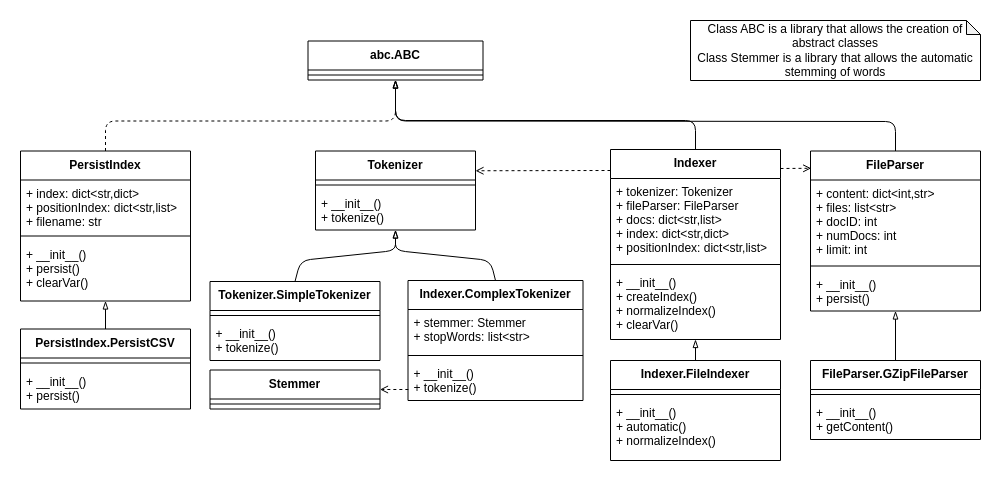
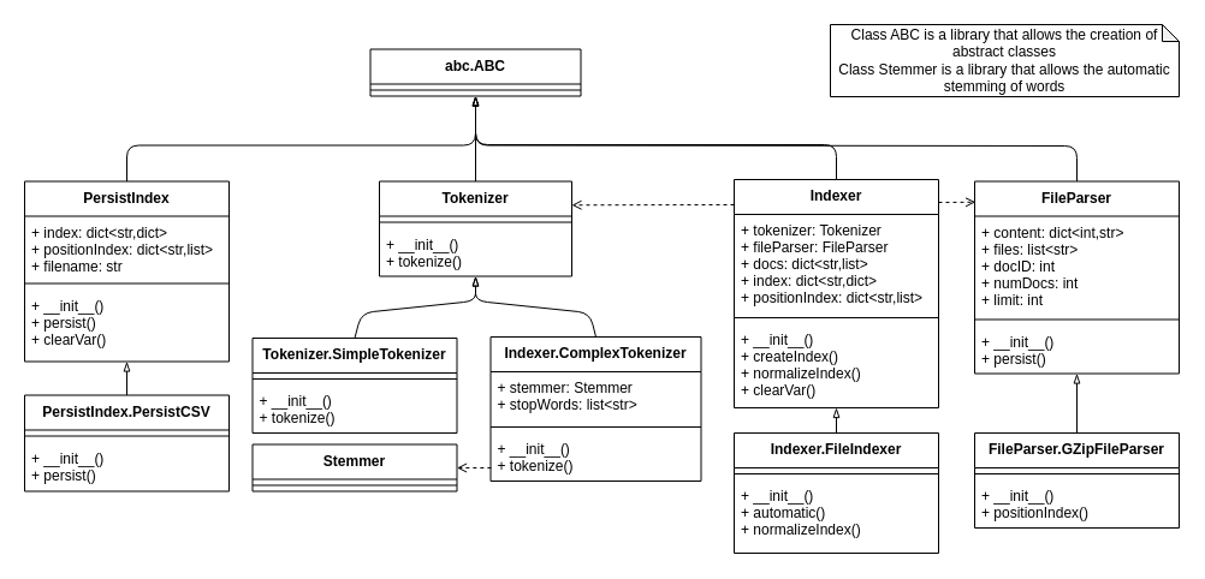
  <mxCell id="0" />
  <mxCell id="1" parent="0" />
  <mxCell id="2" value="Tokenizer" style="swimlane;fontStyle=1;align=center;verticalAlign=top;childLayout=stackLayout;horizontal=1;startSize=29;horizontalStack=0;resizeParent=1;resizeParentMax=0;resizeLast=0;collapsible=1;marginBottom=0;" parent="1" vertex="1"><mxGeometry x="315" y="150.5" width="160" height="79" as="geometry" /></mxCell>
  <mxCell id="3" value="" style="line;strokeWidth=1;fillColor=none;align=left;verticalAlign=middle;spacingTop=-1;spacingLeft=3;spacingRight=3;rotatable=0;labelPosition=right;points=[];portConstraint=eastwest;" parent="2" vertex="1"><mxGeometry y="29" width="160" height="10" as="geometry" /></mxCell>
  <mxCell id="4" value="+ __init__()&#10;+ tokenize()&#10;" style="text;strokeColor=none;fillColor=none;align=left;verticalAlign=top;spacingLeft=4;spacingRight=4;overflow=hidden;rotatable=0;points=[[0,0.5],[1,0.5]];portConstraint=eastwest;" parent="2" vertex="1"><mxGeometry y="39" width="160" height="40" as="geometry" /></mxCell>
  <mxCell id="5" value="Indexer.ComplexTokenizer" style="swimlane;fontStyle=1;align=center;verticalAlign=top;childLayout=stackLayout;horizontal=1;startSize=29;horizontalStack=0;resizeParent=1;resizeParentMax=0;resizeLast=0;collapsible=1;marginBottom=0;" parent="1" vertex="1"><mxGeometry x="407.5" y="280" width="175" height="120" as="geometry" /></mxCell>
  <mxCell id="6" value="+ stemmer: Stemmer&#10;+ stopWords: list&lt;str&gt;&#10;" style="text;strokeColor=none;fillColor=none;align=left;verticalAlign=top;spacingLeft=4;spacingRight=4;overflow=hidden;rotatable=0;points=[[0,0.5],[1,0.5]];portConstraint=eastwest;" parent="5" vertex="1"><mxGeometry y="29" width="175" height="41" as="geometry" /></mxCell>
  <mxCell id="7" value="" style="line;strokeWidth=1;fillColor=none;align=left;verticalAlign=middle;spacingTop=-1;spacingLeft=3;spacingRight=3;rotatable=0;labelPosition=right;points=[];portConstraint=eastwest;" parent="5" vertex="1"><mxGeometry y="70" width="175" height="10" as="geometry" /></mxCell>
  <mxCell id="8" value="+ __init__()&#10;+ tokenize()&#10;" style="text;strokeColor=none;fillColor=none;align=left;verticalAlign=top;spacingLeft=4;spacingRight=4;overflow=hidden;rotatable=0;points=[[0,0.5],[1,0.5]];portConstraint=eastwest;" parent="5" vertex="1"><mxGeometry y="80" width="175" height="40" as="geometry" /></mxCell>
  <mxCell id="9" value="Stemmer" style="swimlane;fontStyle=1;align=center;verticalAlign=top;childLayout=stackLayout;horizontal=1;startSize=29;horizontalStack=0;resizeParent=1;resizeParentMax=0;resizeLast=0;collapsible=1;marginBottom=0;" parent="1" vertex="1"><mxGeometry x="209.5" y="369.5" width="170" height="39" as="geometry" /></mxCell>
  <mxCell id="10" value="" style="line;strokeWidth=1;fillColor=none;align=left;verticalAlign=middle;spacingTop=-1;spacingLeft=3;spacingRight=3;rotatable=0;labelPosition=right;points=[];portConstraint=eastwest;" parent="9" vertex="1"><mxGeometry y="29" width="170" height="10" as="geometry" /></mxCell>
  <mxCell id="11" value="Tokenizer.SimpleTokenizer" style="swimlane;fontStyle=1;align=center;verticalAlign=top;childLayout=stackLayout;horizontal=1;startSize=29;horizontalStack=0;resizeParent=1;resizeParentMax=0;resizeLast=0;collapsible=1;marginBottom=0;" parent="1" vertex="1"><mxGeometry x="209.5" y="281" width="170" height="79" as="geometry" /></mxCell>
  <mxCell id="12" value="" style="line;strokeWidth=1;fillColor=none;align=left;verticalAlign=middle;spacingTop=-1;spacingLeft=3;spacingRight=3;rotatable=0;labelPosition=right;points=[];portConstraint=eastwest;" parent="11" vertex="1"><mxGeometry y="29" width="170" height="10" as="geometry" /></mxCell>
  <mxCell id="13" value="+ __init__()&#10;+ tokenize()&#10;" style="text;strokeColor=none;fillColor=none;align=left;verticalAlign=top;spacingLeft=4;spacingRight=4;overflow=hidden;rotatable=0;points=[[0,0.5],[1,0.5]];portConstraint=eastwest;" parent="11" vertex="1"><mxGeometry y="39" width="170" height="40" as="geometry" /></mxCell>
  <mxCell id="14" value="" style="endArrow=blockThin;html=1;exitX=0.5;exitY=0;exitDx=0;exitDy=0;endFill=0;" parent="1" source="11" target="4" edge="1"><mxGeometry width="50" height="50" relative="1" as="geometry"><mxPoint x="400" y="350.5" as="sourcePoint" /><mxPoint x="140" y="390.5" as="targetPoint" /><Array as="points"><mxPoint x="300" y="260" /><mxPoint x="395" y="250" /></Array></mxGeometry></mxCell>
  <mxCell id="15" value="" style="endArrow=blockThin;html=1;exitX=0.5;exitY=0;exitDx=0;exitDy=0;endFill=0;" parent="1" source="5" target="4" edge="1"><mxGeometry width="50" height="50" relative="1" as="geometry"><mxPoint x="285" y="355.5" as="sourcePoint" /><mxPoint x="400" y="270.5" as="targetPoint" /><Array as="points"><mxPoint x="490" y="260" /><mxPoint x="395" y="250" /></Array></mxGeometry></mxCell>
  <mxCell id="16" value="" style="endArrow=open;html=1;exitX=0.002;exitY=0.725;exitDx=0;exitDy=0;endFill=0;dashed=1;exitPerimeter=0;" parent="1" source="8" target="9" edge="1"><mxGeometry width="50" height="50" relative="1" as="geometry"><mxPoint x="525" y="291.5" as="sourcePoint" /><mxPoint x="402.5" y="249.5" as="targetPoint" /><Array as="points" /></mxGeometry></mxCell>
  <mxCell id="17" value="abc.ABC" style="swimlane;fontStyle=1;align=center;verticalAlign=top;childLayout=stackLayout;horizontal=1;startSize=29;horizontalStack=0;resizeParent=1;resizeParentMax=0;resizeLast=0;collapsible=1;marginBottom=0;" parent="1" vertex="1"><mxGeometry x="307.5" y="40.5" width="175" height="39" as="geometry" /></mxCell>
  <mxCell id="18" value="" style="line;strokeWidth=1;fillColor=none;align=left;verticalAlign=middle;spacingTop=-1;spacingLeft=3;spacingRight=3;rotatable=0;labelPosition=right;points=[];portConstraint=eastwest;" parent="17" vertex="1"><mxGeometry y="29" width="175" height="10" as="geometry" /></mxCell>
+ <mxCell id="19" value="" style="endArrow=blockThin;html=1;exitX=0.5;exitY=0;exitDx=0;exitDy=0;endFill=0;" parent="1" source="2" target="17" edge="1"><mxGeometry width="50" height="50" relative="1" as="geometry"><mxPoint x="527.5" y="322.5" as="sourcePoint" /><mxPoint x="587.747" y="280.5" as="targetPoint" /><Array as="points" /></mxGeometry></mxCell>
  <mxCell id="20" value="PersistIndex" style="swimlane;fontStyle=1;align=center;verticalAlign=top;childLayout=stackLayout;horizontal=1;startSize=29;horizontalStack=0;resizeParent=1;resizeParentMax=0;resizeLast=0;collapsible=1;marginBottom=0;" parent="1" vertex="1"><mxGeometry x="20" y="150.5" width="170" height="150" as="geometry" /></mxCell>
  <mxCell id="21" value="+ index: dict&lt;str,dict&gt;&#10;+ positionIndex: dict&lt;str,list&gt;&#10;+ filename: str&#10;" style="text;strokeColor=none;fillColor=none;align=left;verticalAlign=top;spacingLeft=4;spacingRight=4;overflow=hidden;rotatable=0;points=[[0,0.5],[1,0.5]];portConstraint=eastwest;" parent="20" vertex="1"><mxGeometry y="29" width="170" height="51" as="geometry" /></mxCell>
  <mxCell id="22" value="" style="line;strokeWidth=1;fillColor=none;align=left;verticalAlign=middle;spacingTop=-1;spacingLeft=3;spacingRight=3;rotatable=0;labelPosition=right;points=[];portConstraint=eastwest;" parent="20" vertex="1"><mxGeometry y="80" width="170" height="10" as="geometry" /></mxCell>
  <mxCell id="23" value="+ __init__()&#10;+ persist()&#10;+ clearVar()&#10;" style="text;strokeColor=none;fillColor=none;align=left;verticalAlign=top;spacingLeft=4;spacingRight=4;overflow=hidden;rotatable=0;points=[[0,0.5],[1,0.5]];portConstraint=eastwest;" parent="20" vertex="1"><mxGeometry y="90" width="170" height="60" as="geometry" /></mxCell>
  <mxCell id="24" value="PersistIndex.PersistCSV" style="swimlane;fontStyle=1;align=center;verticalAlign=top;childLayout=stackLayout;horizontal=1;startSize=29;horizontalStack=0;resizeParent=1;resizeParentMax=0;resizeLast=0;collapsible=1;marginBottom=0;" parent="1" vertex="1"><mxGeometry x="20" y="328.5" width="170" height="80" as="geometry" /></mxCell>
  <mxCell id="25" value="" style="line;strokeWidth=1;fillColor=none;align=left;verticalAlign=middle;spacingTop=-1;spacingLeft=3;spacingRight=3;rotatable=0;labelPosition=right;points=[];portConstraint=eastwest;" parent="24" vertex="1"><mxGeometry y="29" width="170" height="10" as="geometry" /></mxCell>
  <mxCell id="26" value="+ __init__()&#10;+ persist()" style="text;strokeColor=none;fillColor=none;align=left;verticalAlign=top;spacingLeft=4;spacingRight=4;overflow=hidden;rotatable=0;points=[[0,0.5],[1,0.5]];portConstraint=eastwest;" parent="24" vertex="1"><mxGeometry y="39" width="170" height="41" as="geometry" /></mxCell>
  <mxCell id="27" value="" style="endArrow=blockThin;html=1;exitX=0.5;exitY=0;exitDx=0;exitDy=0;endFill=0;" parent="1" source="24" target="20" edge="1"><mxGeometry width="50" height="50" relative="1" as="geometry"><mxPoint x="405" y="160.5" as="sourcePoint" /><mxPoint x="405" y="89.5" as="targetPoint" /><Array as="points" /></mxGeometry></mxCell>
- <mxCell id="28" value="" style="endArrow=blockThin;html=1;exitX=0.5;exitY=0;exitDx=0;exitDy=0;endFill=0;dashed=1;" parent="1" source="20" target="17" edge="1"><mxGeometry width="50" height="50" relative="1" as="geometry"><mxPoint x="405" y="160.5" as="sourcePoint" /><mxPoint x="405" y="89.5" as="targetPoint" /><Array as="points"><mxPoint x="105" y="120.5" /><mxPoint x="395" y="120.5" /></Array></mxGeometry></mxCell>
+ <mxCell id="28" value="" style="endArrow=blockThin;html=1;exitX=0.5;exitY=0;exitDx=0;exitDy=0;endFill=0;" parent="1" source="20" target="17" edge="1"><mxGeometry width="50" height="50" relative="1" as="geometry"><mxPoint x="405" y="160.5" as="sourcePoint" /><mxPoint x="405" y="89.5" as="targetPoint" /><Array as="points"><mxPoint x="105" y="120.5" /><mxPoint x="395" y="120.5" /></Array></mxGeometry></mxCell>
  <mxCell id="29" value="FileParser" style="swimlane;fontStyle=1;align=center;verticalAlign=top;childLayout=stackLayout;horizontal=1;startSize=29;horizontalStack=0;resizeParent=1;resizeParentMax=0;resizeLast=0;collapsible=1;marginBottom=0;" parent="1" vertex="1"><mxGeometry x="810" y="150.5" width="170" height="160" as="geometry" /></mxCell>
  <mxCell id="30" value="+ content: dict&lt;int,str&gt;&#10;+ files: list&lt;str&gt;&#10;+ docID: int&#10;+ numDocs: int&#10;+ limit: int&#10;&#10;" style="text;strokeColor=none;fillColor=none;align=left;verticalAlign=top;spacingLeft=4;spacingRight=4;overflow=hidden;rotatable=0;points=[[0,0.5],[1,0.5]];portConstraint=eastwest;" parent="29" vertex="1"><mxGeometry y="29" width="170" height="81" as="geometry" /></mxCell>
  <mxCell id="31" value="" style="line;strokeWidth=1;fillColor=none;align=left;verticalAlign=middle;spacingTop=-1;spacingLeft=3;spacingRight=3;rotatable=0;labelPosition=right;points=[];portConstraint=eastwest;" parent="29" vertex="1"><mxGeometry y="110" width="170" height="10" as="geometry" /></mxCell>
  <mxCell id="32" value="+ __init__()&#10;+ persist()&#10;" style="text;strokeColor=none;fillColor=none;align=left;verticalAlign=top;spacingLeft=4;spacingRight=4;overflow=hidden;rotatable=0;points=[[0,0.5],[1,0.5]];portConstraint=eastwest;" parent="29" vertex="1"><mxGeometry y="120" width="170" height="40" as="geometry" /></mxCell>
  <mxCell id="33" value="FileParser.GZipFileParser" style="swimlane;fontStyle=1;align=center;verticalAlign=top;childLayout=stackLayout;horizontal=1;startSize=29;horizontalStack=0;resizeParent=1;resizeParentMax=0;resizeLast=0;collapsible=1;marginBottom=0;" parent="1" vertex="1"><mxGeometry x="810" y="360" width="170" height="79" as="geometry" /></mxCell>
  <mxCell id="34" value="" style="line;strokeWidth=1;fillColor=none;align=left;verticalAlign=middle;spacingTop=-1;spacingLeft=3;spacingRight=3;rotatable=0;labelPosition=right;points=[];portConstraint=eastwest;" parent="33" vertex="1"><mxGeometry y="29" width="170" height="10" as="geometry" /></mxCell>
- <mxCell id="35" value="+ __init__()&#10;+ getContent()&#10;" style="text;strokeColor=none;fillColor=none;align=left;verticalAlign=top;spacingLeft=4;spacingRight=4;overflow=hidden;rotatable=0;points=[[0,0.5],[1,0.5]];portConstraint=eastwest;" parent="33" vertex="1"><mxGeometry y="39" width="170" height="40" as="geometry" /></mxCell>
+ <mxCell id="35" value="+ __init__()&#10;+ positionIndex()&#10;" style="text;strokeColor=none;fillColor=none;align=left;verticalAlign=top;spacingLeft=4;spacingRight=4;overflow=hidden;rotatable=0;points=[[0,0.5],[1,0.5]];portConstraint=eastwest;" parent="33" vertex="1"><mxGeometry y="39" width="170" height="40" as="geometry" /></mxCell>
  <mxCell id="36" value="" style="endArrow=blockThin;html=1;exitX=0.5;exitY=0;exitDx=0;exitDy=0;endFill=0;" parent="1" source="33" target="29" edge="1"><mxGeometry width="50" height="50" relative="1" as="geometry"><mxPoint x="1195" y="167.5" as="sourcePoint" /><mxPoint x="1195" y="96.5" as="targetPoint" /><Array as="points" /></mxGeometry></mxCell>
  <mxCell id="37" value="" style="endArrow=blockThin;html=1;exitX=0.5;exitY=0;exitDx=0;exitDy=0;endFill=0;" parent="1" source="29" target="17" edge="1"><mxGeometry width="50" height="50" relative="1" as="geometry"><mxPoint x="405" y="160.5" as="sourcePoint" /><mxPoint x="405" y="89.5" as="targetPoint" /><Array as="points"><mxPoint x="895" y="121" /><mxPoint x="395" y="120.5" /></Array></mxGeometry></mxCell>
  <mxCell id="38" value="&lt;div&gt;Class ABC is a library that allows the creation of abstract classes&lt;br&gt;&lt;/div&gt;&lt;div&gt;Class Stemmer is a library that allows the automatic stemming of words&lt;br&gt;&lt;/div&gt;" style="shape=note;whiteSpace=wrap;html=1;backgroundOutline=1;darkOpacity=0.05;size=14;" parent="1" vertex="1"><mxGeometry x="690" y="20" width="290" height="60" as="geometry" /></mxCell>
  <mxCell id="39" value="Indexer" style="swimlane;fontStyle=1;align=center;verticalAlign=top;childLayout=stackLayout;horizontal=1;startSize=29;horizontalStack=0;resizeParent=1;resizeParentMax=0;resizeLast=0;collapsible=1;marginBottom=0;" vertex="1" parent="1"><mxGeometry x="610" y="149" width="170" height="190" as="geometry" /></mxCell>
  <mxCell id="40" value="+ tokenizer: Tokenizer&#10;+ fileParser: FileParser &#10;+ docs: dict&lt;str,list&gt;&#10;+ index: dict&lt;str,dict&gt;&#10;+ positionIndex: dict&lt;str,list&gt;&#10;&#10;" style="text;strokeColor=none;fillColor=none;align=left;verticalAlign=top;spacingLeft=4;spacingRight=4;overflow=hidden;rotatable=0;points=[[0,0.5],[1,0.5]];portConstraint=eastwest;" vertex="1" parent="39"><mxGeometry y="29" width="170" height="81" as="geometry" /></mxCell>
  <mxCell id="41" value="" style="line;strokeWidth=1;fillColor=none;align=left;verticalAlign=middle;spacingTop=-1;spacingLeft=3;spacingRight=3;rotatable=0;labelPosition=right;points=[];portConstraint=eastwest;" vertex="1" parent="39"><mxGeometry y="110" width="170" height="10" as="geometry" /></mxCell>
  <mxCell id="42" value="+ __init__()&#10;+ createIndex()&#10;+ normalizeIndex()&#10;+ clearVar()&#10;&#10;" style="text;strokeColor=none;fillColor=none;align=left;verticalAlign=top;spacingLeft=4;spacingRight=4;overflow=hidden;rotatable=0;points=[[0,0.5],[1,0.5]];portConstraint=eastwest;" vertex="1" parent="39"><mxGeometry y="120" width="170" height="70" as="geometry" /></mxCell>
  <mxCell id="43" value="" style="endArrow=blockThin;html=1;exitX=0.5;exitY=0;exitDx=0;exitDy=0;endFill=0;entryX=0.5;entryY=1;entryDx=0;entryDy=0;" edge="1" parent="1" source="39" target="17"><mxGeometry width="50" height="50" relative="1" as="geometry"><mxPoint x="935" y="160.5" as="sourcePoint" /><mxPoint x="405" y="89.5" as="targetPoint" /><Array as="points"><mxPoint x="695" y="120" /><mxPoint x="395" y="120" /></Array></mxGeometry></mxCell>
  <mxCell id="44" value="" style="endArrow=open;html=1;endFill=0;dashed=1;entryX=1;entryY=0.25;entryDx=0;entryDy=0;" edge="1" parent="1" source="39" target="2"><mxGeometry width="50" height="50" relative="1" as="geometry"><mxPoint x="560" y="180" as="sourcePoint" /><mxPoint x="389.5" y="399" as="targetPoint" /><Array as="points"><mxPoint x="610" y="170" /></Array></mxGeometry></mxCell>
  <mxCell id="45" value="" style="endArrow=open;html=1;endFill=0;dashed=1;entryX=0.004;entryY=0.108;entryDx=0;entryDy=0;entryPerimeter=0;" edge="1" parent="1" source="39" target="29"><mxGeometry width="50" height="50" relative="1" as="geometry"><mxPoint x="660" y="380" as="sourcePoint" /><mxPoint x="485" y="180.25" as="targetPoint" /><Array as="points"><mxPoint x="780" y="168" /></Array></mxGeometry></mxCell>
  <mxCell id="46" value="Indexer.FileIndexer" style="swimlane;fontStyle=1;align=center;verticalAlign=top;childLayout=stackLayout;horizontal=1;startSize=29;horizontalStack=0;resizeParent=1;resizeParentMax=0;resizeLast=0;collapsible=1;marginBottom=0;" vertex="1" parent="1"><mxGeometry x="610" y="360" width="170" height="100" as="geometry" /></mxCell>
  <mxCell id="47" value="" style="line;strokeWidth=1;fillColor=none;align=left;verticalAlign=middle;spacingTop=-1;spacingLeft=3;spacingRight=3;rotatable=0;labelPosition=right;points=[];portConstraint=eastwest;" vertex="1" parent="46"><mxGeometry y="29" width="170" height="10" as="geometry" /></mxCell>
  <mxCell id="48" value="+ __init__()&#10;+ automatic()&#10;+ normalizeIndex()&#10;&#10;" style="text;strokeColor=none;fillColor=none;align=left;verticalAlign=top;spacingLeft=4;spacingRight=4;overflow=hidden;rotatable=0;points=[[0,0.5],[1,0.5]];portConstraint=eastwest;" vertex="1" parent="46"><mxGeometry y="39" width="170" height="61" as="geometry" /></mxCell>
  <mxCell id="49" value="" style="endArrow=blockThin;html=1;exitX=0.5;exitY=0;exitDx=0;exitDy=0;endFill=0;" edge="1" parent="1" source="46" target="42"><mxGeometry width="50" height="50" relative="1" as="geometry"><mxPoint x="905" y="370" as="sourcePoint" /><mxPoint x="905" y="320.5" as="targetPoint" /><Array as="points" /></mxGeometry></mxCell>
